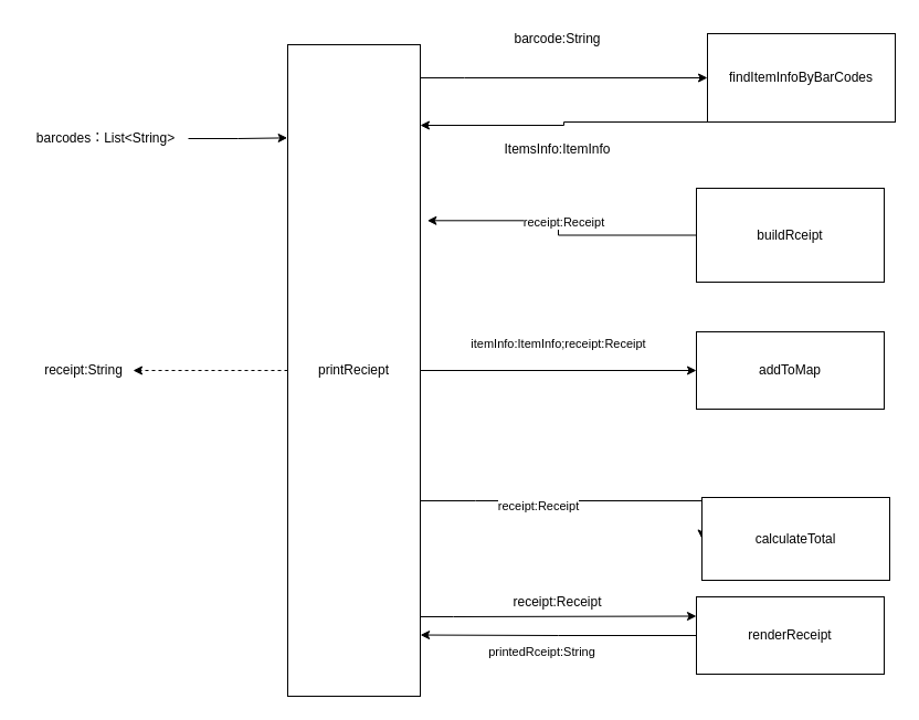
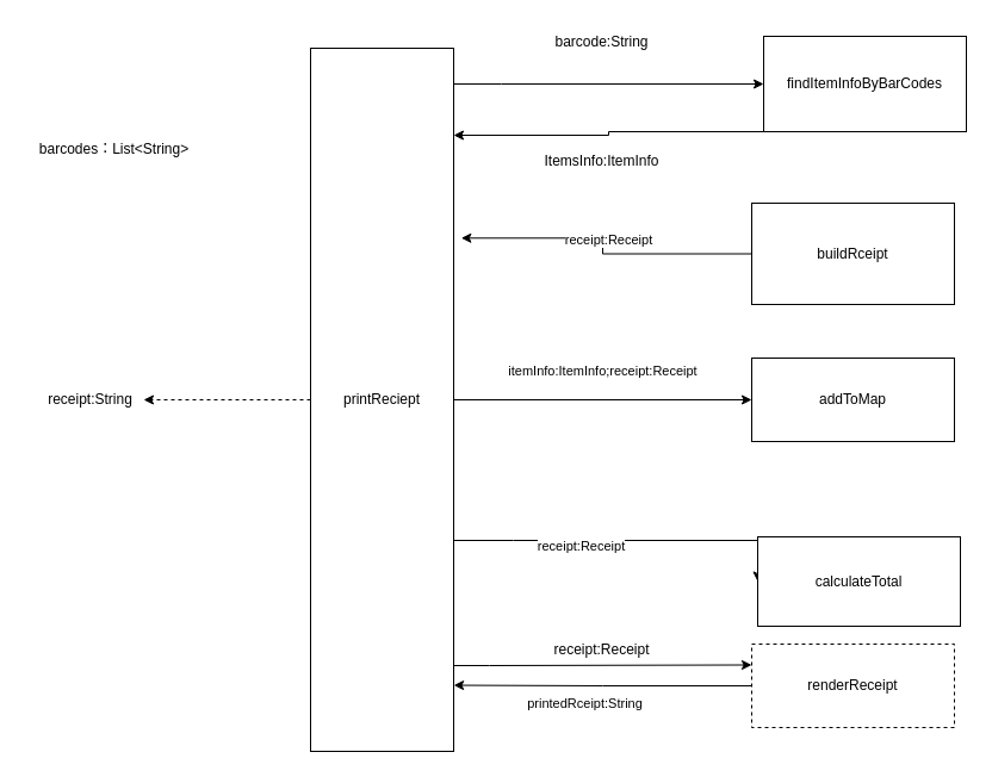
  <mxCell id="0" />
  <mxCell id="1" parent="0" />
  <mxCell id="2" style="edgeStyle=orthogonalEdgeStyle;rounded=0;orthogonalLoop=1;jettySize=auto;html=1;dashed=1;" edge="1" parent="1" source="9" target="12"><mxGeometry relative="1" as="geometry" /></mxCell>
  <mxCell id="3" style="edgeStyle=orthogonalEdgeStyle;rounded=0;orthogonalLoop=1;jettySize=auto;html=1;entryX=0;entryY=0.5;entryDx=0;entryDy=0;" edge="1" parent="1" source="9" target="14"><mxGeometry relative="1" as="geometry"><Array as="points"><mxPoint x="420" y="70" /><mxPoint x="420" y="70" /></Array></mxGeometry></mxCell>
  <mxCell id="4" style="edgeStyle=orthogonalEdgeStyle;rounded=0;orthogonalLoop=1;jettySize=auto;html=1;" edge="1" parent="1" source="9" target="17"><mxGeometry relative="1" as="geometry" /></mxCell>
  <mxCell id="5" value="itemInfo:ItemInfo;receipt:Receipt" style="edgeLabel;html=1;align=center;verticalAlign=middle;resizable=0;points=[];" vertex="1" connectable="0" parent="4"><mxGeometry x="-0.395" y="-3" relative="1" as="geometry"><mxPoint x="48" y="-28" as="offset" /></mxGeometry></mxCell>
  <mxCell id="6" style="edgeStyle=orthogonalEdgeStyle;rounded=0;orthogonalLoop=1;jettySize=auto;html=1;entryX=0;entryY=0.5;entryDx=0;entryDy=0;" edge="1" parent="1" source="9" target="21"><mxGeometry relative="1" as="geometry"><Array as="points"><mxPoint x="430" y="453" /><mxPoint x="430" y="453" /></Array></mxGeometry></mxCell>
  <mxCell id="7" value="receipt:Receipt" style="edgeLabel;html=1;align=center;verticalAlign=middle;resizable=0;points=[];" vertex="1" connectable="0" parent="6"><mxGeometry x="-0.27" y="-4" relative="1" as="geometry"><mxPoint as="offset" /></mxGeometry></mxCell>
  <mxCell id="8" style="edgeStyle=orthogonalEdgeStyle;rounded=0;orthogonalLoop=1;jettySize=auto;html=1;entryX=0;entryY=0.25;entryDx=0;entryDy=0;" edge="1" parent="1" source="9" target="24"><mxGeometry relative="1" as="geometry"><Array as="points"><mxPoint x="410" y="558" /><mxPoint x="410" y="558" /></Array></mxGeometry></mxCell>
  <mxCell id="9" value="printReciept" style="rounded=0;whiteSpace=wrap;html=1;" vertex="1" parent="1"><mxGeometry x="260" y="40" width="120" height="590" as="geometry" /></mxCell>
- <mxCell id="10" style="edgeStyle=orthogonalEdgeStyle;rounded=0;orthogonalLoop=1;jettySize=auto;html=1;entryX=-0.003;entryY=0.143;entryDx=0;entryDy=0;entryPerimeter=0;" edge="1" parent="1" source="11" target="9"><mxGeometry relative="1" as="geometry" /></mxCell>
  <mxCell id="11" value="barcodes：List&amp;lt;String&amp;gt;" style="text;html=1;align=center;verticalAlign=middle;resizable=0;points=[];autosize=1;strokeColor=none;fillColor=none;" vertex="1" parent="1"><mxGeometry x="20" y="110" width="150" height="30" as="geometry" /></mxCell>
  <mxCell id="12" value="receipt:String" style="text;html=1;align=center;verticalAlign=middle;resizable=0;points=[];autosize=1;strokeColor=none;fillColor=none;" vertex="1" parent="1"><mxGeometry x="30" y="320" width="90" height="30" as="geometry" /></mxCell>
  <mxCell id="13" style="edgeStyle=orthogonalEdgeStyle;rounded=0;orthogonalLoop=1;jettySize=auto;html=1;" edge="1" parent="1" source="14" target="9"><mxGeometry relative="1" as="geometry"><Array as="points"><mxPoint x="510" y="110" /><mxPoint x="510" y="113" /></Array></mxGeometry></mxCell>
  <mxCell id="14" value="findItemInfoByBarCodes" style="rounded=0;whiteSpace=wrap;html=1;" vertex="1" parent="1"><mxGeometry x="640" y="30" width="170" height="80" as="geometry" /></mxCell>
  <mxCell id="15" value="barcode:String" style="text;html=1;align=center;verticalAlign=middle;resizable=0;points=[];autosize=1;strokeColor=none;fillColor=none;" vertex="1" parent="1"><mxGeometry x="454" y="20" width="100" height="30" as="geometry" /></mxCell>
  <mxCell id="16" value="ItemsInfo:ItemInfo" style="text;html=1;align=center;verticalAlign=middle;resizable=0;points=[];autosize=1;strokeColor=none;fillColor=none;" vertex="1" parent="1"><mxGeometry x="444" y="120" width="120" height="30" as="geometry" /></mxCell>
  <mxCell id="17" value="addToMap" style="rounded=0;whiteSpace=wrap;html=1;" vertex="1" parent="1"><mxGeometry x="630" y="300" width="170" height="70" as="geometry" /></mxCell>
  <mxCell id="18" style="edgeStyle=orthogonalEdgeStyle;rounded=0;orthogonalLoop=1;jettySize=auto;html=1;entryX=1.053;entryY=0.27;entryDx=0;entryDy=0;entryPerimeter=0;" edge="1" parent="1" source="20" target="9"><mxGeometry relative="1" as="geometry" /></mxCell>
  <mxCell id="19" value="receipt:Receipt" style="edgeLabel;html=1;align=center;verticalAlign=middle;resizable=0;points=[];" vertex="1" connectable="0" parent="18"><mxGeometry x="0.34" y="2" relative="1" as="geometry"><mxPoint x="38" y="-1" as="offset" /></mxGeometry></mxCell>
  <mxCell id="20" value="buildRceipt" style="rounded=0;whiteSpace=wrap;html=1;" vertex="1" parent="1"><mxGeometry x="630" y="170" width="170" height="85" as="geometry" /></mxCell>
  <mxCell id="21" value="calculateTotal" style="rounded=0;whiteSpace=wrap;html=1;" vertex="1" parent="1"><mxGeometry x="635" y="450" width="170" height="75" as="geometry" /></mxCell>
  <mxCell id="22" style="edgeStyle=orthogonalEdgeStyle;rounded=0;orthogonalLoop=1;jettySize=auto;html=1;entryX=1.001;entryY=0.906;entryDx=0;entryDy=0;entryPerimeter=0;" edge="1" parent="1" source="24" target="9"><mxGeometry relative="1" as="geometry" /></mxCell>
  <mxCell id="23" value="printedRceipt:String" style="edgeLabel;html=1;align=center;verticalAlign=middle;resizable=0;points=[];" vertex="1" connectable="0" parent="22"><mxGeometry x="0.181" y="-1" relative="1" as="geometry"><mxPoint x="7" y="16" as="offset" /></mxGeometry></mxCell>
- <mxCell id="24" value="renderReceipt" style="rounded=0;whiteSpace=wrap;html=1;" vertex="1" parent="1"><mxGeometry x="630" y="540" width="170" height="70" as="geometry" /></mxCell>
+ <mxCell id="24" value="renderReceipt" style="rounded=0;whiteSpace=wrap;html=1;dashed=1;" vertex="1" parent="1"><mxGeometry x="630" y="540" width="170" height="70" as="geometry" /></mxCell>
  <mxCell id="25" value="receipt:Receipt" style="text;html=1;align=center;verticalAlign=middle;resizable=0;points=[];autosize=1;strokeColor=none;fillColor=none;" vertex="1" parent="1"><mxGeometry x="454" y="530" width="100" height="30" as="geometry" /></mxCell>
